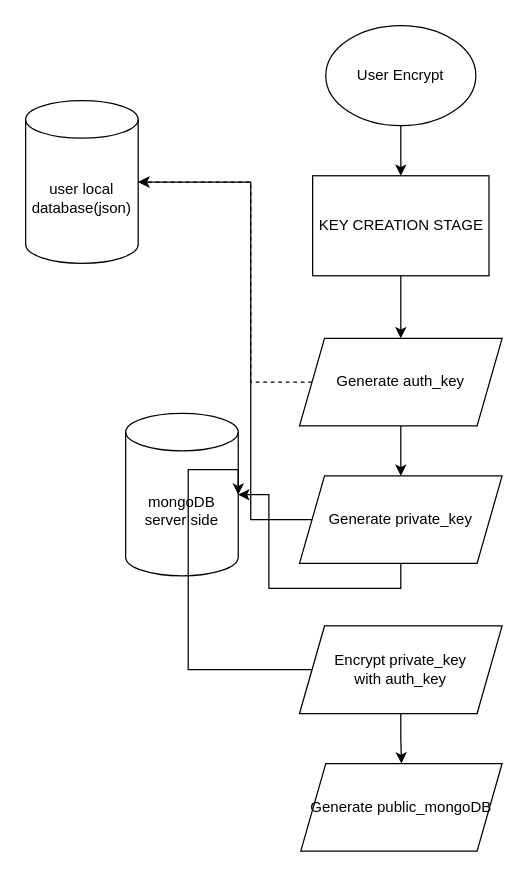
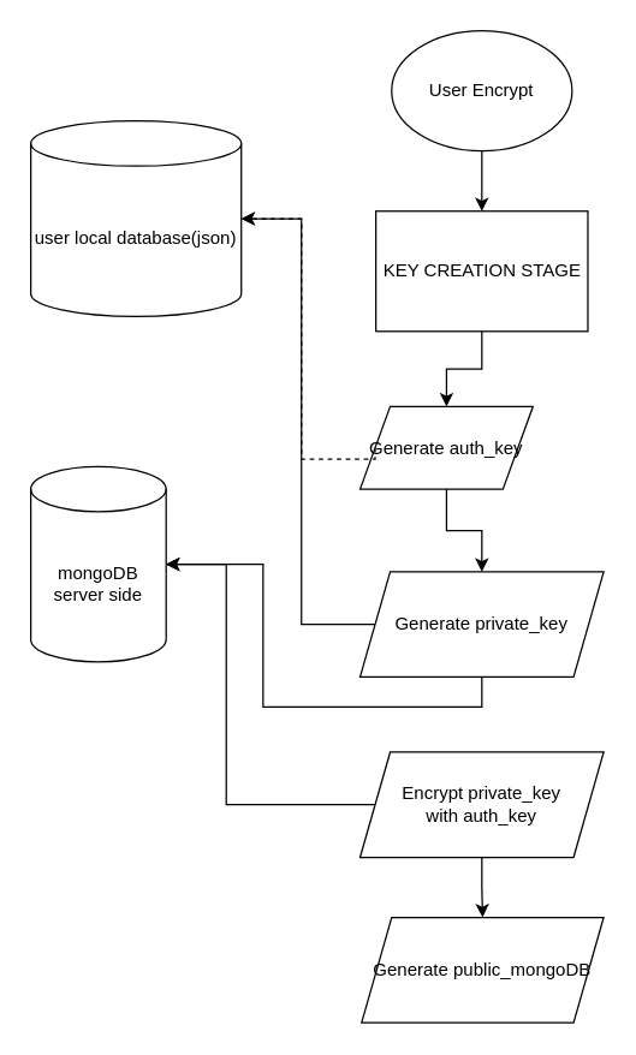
  <mxCell id="0" />
  <mxCell id="1" parent="0" />
  <mxCell id="2" style="edgeStyle=orthogonalEdgeStyle;rounded=0;orthogonalLoop=1;jettySize=auto;html=1;entryX=0.5;entryY=0;entryDx=0;entryDy=0;" edge="1" parent="1" source="3"><mxGeometry relative="1" as="geometry"><mxPoint x="320" y="140" as="targetPoint" /></mxGeometry></mxCell>
  <mxCell id="3" value="User Encrypt" style="ellipse;whiteSpace=wrap;html=1;" vertex="1" parent="1"><mxGeometry x="260" y="20" width="120" height="80" as="geometry" /></mxCell>
  <mxCell id="4" style="edgeStyle=orthogonalEdgeStyle;rounded=0;orthogonalLoop=1;jettySize=auto;html=1;exitX=0.5;exitY=1;exitDx=0;exitDy=0;entryX=0.5;entryY=0;entryDx=0;entryDy=0;" edge="1" parent="1" source="5" target="12"><mxGeometry relative="1" as="geometry" /></mxCell>
- <mxCell id="5" value="Generate auth_key" style="shape=parallelogram;perimeter=parallelogramPerimeter;whiteSpace=wrap;html=1;fixedSize=1;" vertex="1" parent="1"><mxGeometry x="239" y="270" width="162" height="70" as="geometry" /></mxCell>
- <mxCell id="6" value="&lt;div&gt;user local database(json)&lt;/div&gt;" style="shape=cylinder3;whiteSpace=wrap;html=1;boundedLbl=1;backgroundOutline=1;size=15;" vertex="1" parent="1"><mxGeometry y="80" width="90" height="130" as="geometry" x="20" /></mxCell>
- <mxCell id="7" value="&lt;div&gt;mongoDB server side&lt;/div&gt;" style="shape=cylinder3;whiteSpace=wrap;html=1;boundedLbl=1;backgroundOutline=1;size=15;" vertex="1" parent="1"><mxGeometry x="100" y="330" width="90" height="130" as="geometry" /></mxCell>
+ <mxCell id="5" value="Generate auth_key" style="shape=parallelogram;perimeter=parallelogramPerimeter;whiteSpace=wrap;html=1;fixedSize=1;" vertex="1" parent="1"><mxGeometry x="239" y="270" width="115" height="55" as="geometry" /></mxCell>
+ <mxCell id="6" value="&lt;div&gt;user local database(json)&lt;/div&gt;" style="shape=cylinder3;whiteSpace=wrap;html=1;boundedLbl=1;backgroundOutline=1;size=15;" vertex="1" parent="1"><mxGeometry x="20" y="80" width="140" height="130" as="geometry" /></mxCell>
+ <mxCell id="7" value="&lt;div&gt;mongoDB server side&lt;/div&gt;" style="shape=cylinder3;whiteSpace=wrap;html=1;boundedLbl=1;backgroundOutline=1;size=15;" vertex="1" parent="1"><mxGeometry y="310" width="90" height="130" as="geometry" x="20" /></mxCell>
  <mxCell id="8" style="edgeStyle=orthogonalEdgeStyle;rounded=0;orthogonalLoop=1;jettySize=auto;html=1;exitX=0;exitY=0.5;exitDx=0;exitDy=0;entryX=1;entryY=0.5;entryDx=0;entryDy=0;entryPerimeter=0;dashed=1;" edge="1" parent="1" source="5" target="6"><mxGeometry relative="1" as="geometry"><Array as="points"><mxPoint x="200" y="305" /><mxPoint x="200" y="145" /></Array></mxGeometry></mxCell>
  <mxCell id="9" style="edgeStyle=orthogonalEdgeStyle;rounded=0;orthogonalLoop=1;jettySize=auto;html=1;exitX=0.5;exitY=1;exitDx=0;exitDy=0;entryX=0.5;entryY=0;entryDx=0;entryDy=0;" edge="1" parent="1" source="10" target="5"><mxGeometry relative="1" as="geometry" /></mxCell>
  <mxCell id="10" value="&lt;div&gt;KEY CREATION STAGE&lt;/div&gt;" style="rounded=0;whiteSpace=wrap;html=1;" vertex="1" parent="1"><mxGeometry x="249.5" y="140" width="141" height="80" as="geometry" /></mxCell>
  <mxCell id="11" style="edgeStyle=orthogonalEdgeStyle;rounded=0;orthogonalLoop=1;jettySize=auto;html=1;exitX=0.5;exitY=1;exitDx=0;exitDy=0;" edge="1" parent="1" source="12" target="7"><mxGeometry relative="1" as="geometry" /></mxCell>
  <mxCell id="12" value="Generate private_key" style="shape=parallelogram;perimeter=parallelogramPerimeter;whiteSpace=wrap;html=1;fixedSize=1;" vertex="1" parent="1"><mxGeometry x="239" y="380" width="162" height="70" as="geometry" /></mxCell>
  <mxCell id="13" style="edgeStyle=orthogonalEdgeStyle;rounded=0;orthogonalLoop=1;jettySize=auto;html=1;exitX=0.5;exitY=1;exitDx=0;exitDy=0;entryX=0.5;entryY=0;entryDx=0;entryDy=0;" edge="1" parent="1" source="14" target="15"><mxGeometry relative="1" as="geometry" /></mxCell>
  <mxCell id="14" value="&lt;div&gt;Encrypt private_key&lt;/div&gt;&lt;div&gt;with auth_key&lt;/div&gt;" style="shape=parallelogram;perimeter=parallelogramPerimeter;whiteSpace=wrap;html=1;fixedSize=1;" vertex="1" parent="1"><mxGeometry x="239" y="500" width="162" height="70" as="geometry" /></mxCell>
  <mxCell id="15" value="Generate public_mongoDB" style="shape=parallelogram;perimeter=parallelogramPerimeter;whiteSpace=wrap;html=1;fixedSize=1;" vertex="1" parent="1"><mxGeometry x="240" y="610" width="161" height="70" as="geometry" /></mxCell>
  <mxCell id="16" style="edgeStyle=orthogonalEdgeStyle;rounded=0;orthogonalLoop=1;jettySize=auto;html=1;exitX=0;exitY=0.5;exitDx=0;exitDy=0;entryX=1;entryY=0.5;entryDx=0;entryDy=0;entryPerimeter=0;" edge="1" parent="1" source="14" target="7"><mxGeometry relative="1" as="geometry"><Array as="points"><mxPoint x="150" y="535" /><mxPoint x="150" y="375" /></Array></mxGeometry></mxCell>
  <mxCell id="17" style="edgeStyle=orthogonalEdgeStyle;rounded=0;orthogonalLoop=1;jettySize=auto;html=1;exitX=0;exitY=0.5;exitDx=0;exitDy=0;entryX=1;entryY=0.5;entryDx=0;entryDy=0;entryPerimeter=0;" edge="1" parent="1" source="12" target="6"><mxGeometry relative="1" as="geometry"><Array as="points"><mxPoint x="200" y="415" /><mxPoint x="200" y="145" /></Array></mxGeometry></mxCell>
